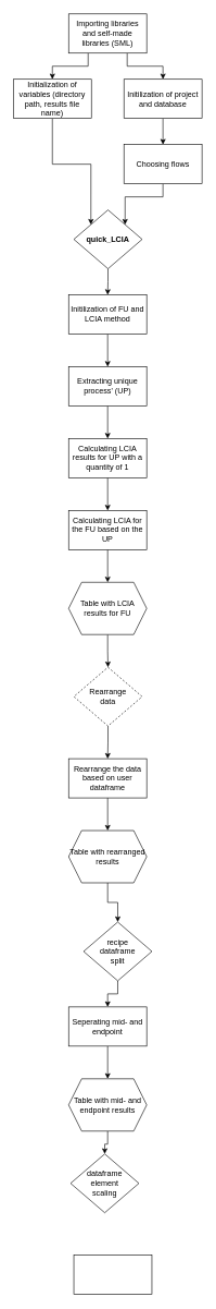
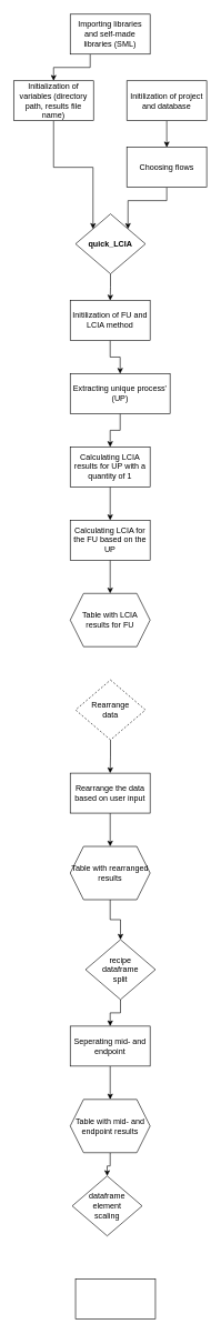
  <mxCell id="0" />
  <mxCell id="1" parent="0" />
  <mxCell id="2" style="edgeStyle=orthogonalEdgeStyle;rounded=0;orthogonalLoop=1;jettySize=auto;html=1;exitX=0.25;exitY=1;exitDx=0;exitDy=0;entryX=0.5;entryY=0;entryDx=0;entryDy=0;" edge="1" parent="1" source="4" target="6"><mxGeometry relative="1" as="geometry" /></mxCell>
- <mxCell id="3" style="edgeStyle=orthogonalEdgeStyle;rounded=0;orthogonalLoop=1;jettySize=auto;html=1;exitX=0.75;exitY=1;exitDx=0;exitDy=0;entryX=0.5;entryY=0;entryDx=0;entryDy=0;" edge="1" parent="1" source="4" target="8"><mxGeometry relative="1" as="geometry" /></mxCell>
  <mxCell id="4" value="&lt;span style=&quot;text-align: center;&quot;&gt;Importing libraries and self-made libraries (SML)&lt;/span&gt;" style="rounded=0;whiteSpace=wrap;html=1;" vertex="1" parent="1"><mxGeometry x="105" y="20" width="120" height="60" as="geometry" /></mxCell>
  <mxCell id="5" style="edgeStyle=orthogonalEdgeStyle;rounded=0;orthogonalLoop=1;jettySize=auto;html=1;entryX=0;entryY=0;entryDx=0;entryDy=0;" edge="1" parent="1" source="6" target="12"><mxGeometry relative="1" as="geometry" /></mxCell>
  <mxCell id="6" value="&lt;span style=&quot;text-align: center;&quot;&gt;Initialization of variables (directory path, results file name) &lt;/span&gt;" style="rounded=0;whiteSpace=wrap;html=1;" vertex="1" parent="1"><mxGeometry x="20" y="120" width="120" height="60" as="geometry" /></mxCell>
  <mxCell id="7" value="" style="edgeStyle=orthogonalEdgeStyle;rounded=0;orthogonalLoop=1;jettySize=auto;html=1;" edge="1" parent="1" source="8" target="10"><mxGeometry relative="1" as="geometry" /></mxCell>
  <mxCell id="8" value="&lt;span style=&quot;text-align: center;&quot;&gt;Initilization of project and database&lt;/span&gt;" style="rounded=0;whiteSpace=wrap;html=1;" vertex="1" parent="1"><mxGeometry x="190" y="120" width="120" height="60" as="geometry" /></mxCell>
  <mxCell id="9" style="edgeStyle=orthogonalEdgeStyle;rounded=0;orthogonalLoop=1;jettySize=auto;html=1;entryX=1;entryY=0;entryDx=0;entryDy=0;" edge="1" parent="1" source="10" target="12"><mxGeometry relative="1" as="geometry" /></mxCell>
  <mxCell id="10" value="Choosing flows" style="rounded=0;whiteSpace=wrap;html=1;" vertex="1" parent="1"><mxGeometry x="190" y="220" width="120" height="60" as="geometry" /></mxCell>
  <mxCell id="11" value="" style="edgeStyle=orthogonalEdgeStyle;rounded=0;orthogonalLoop=1;jettySize=auto;html=1;" edge="1" parent="1" source="12" target="14"><mxGeometry relative="1" as="geometry" /></mxCell>
  <mxCell id="12" value="&lt;b&gt;quick_LCIA&lt;/b&gt;" style="rhombus;whiteSpace=wrap;html=1;" vertex="1" parent="1"><mxGeometry x="113" y="320" width="105" height="90" as="geometry" /></mxCell>
  <mxCell id="13" value="" style="edgeStyle=orthogonalEdgeStyle;rounded=0;orthogonalLoop=1;jettySize=auto;html=1;" edge="1" parent="1" source="14" target="16"><mxGeometry relative="1" as="geometry" /></mxCell>
  <mxCell id="14" value="Initilization of FU and LCIA method" style="rounded=0;whiteSpace=wrap;html=1;" vertex="1" parent="1"><mxGeometry x="105" y="450" width="120" height="60" as="geometry" /></mxCell>
  <mxCell id="15" value="" style="edgeStyle=orthogonalEdgeStyle;rounded=0;orthogonalLoop=1;jettySize=auto;html=1;" edge="1" parent="1" source="16" target="18"><mxGeometry relative="1" as="geometry" /></mxCell>
- <mxCell id="16" value="Extracting unique process' (UP)" style="rounded=0;whiteSpace=wrap;html=1;" vertex="1" parent="1"><mxGeometry x="105" y="560" width="120" height="60" as="geometry" /></mxCell>
+ <mxCell id="16" value="Extracting unique process' (UP)" style="rounded=0;whiteSpace=wrap;html=1;" vertex="1" parent="1"><mxGeometry x="105" y="560" width="150" height="60" as="geometry" /></mxCell>
  <mxCell id="17" value="" style="edgeStyle=orthogonalEdgeStyle;rounded=0;orthogonalLoop=1;jettySize=auto;html=1;" edge="1" parent="1" source="18" target="20"><mxGeometry relative="1" as="geometry" /></mxCell>
  <mxCell id="18" value="Calculating LCIA results for UP with a quantity of 1" style="rounded=0;whiteSpace=wrap;html=1;" vertex="1" parent="1"><mxGeometry x="105" y="670" width="120" height="60" as="geometry" /></mxCell>
  <mxCell id="19" value="" style="edgeStyle=orthogonalEdgeStyle;rounded=0;orthogonalLoop=1;jettySize=auto;html=1;" edge="1" parent="1" source="20" target="22"><mxGeometry relative="1" as="geometry" /></mxCell>
  <mxCell id="20" value="Calculating LCIA for the FU based on the UP" style="rounded=0;whiteSpace=wrap;html=1;" vertex="1" parent="1"><mxGeometry x="105" y="780" width="120" height="60" as="geometry" /></mxCell>
- <mxCell id="21" value="" style="edgeStyle=orthogonalEdgeStyle;rounded=0;orthogonalLoop=1;jettySize=auto;html=1;" edge="1" parent="1" source="22" target="24"><mxGeometry relative="1" as="geometry" /></mxCell>
  <mxCell id="22" value="Table with LCIA results for FU" style="shape=hexagon;perimeter=hexagonPerimeter2;whiteSpace=wrap;html=1;fixedSize=1;" vertex="1" parent="1"><mxGeometry x="105" y="890" width="120" height="80" as="geometry" /></mxCell>
  <mxCell id="23" value="" style="edgeStyle=orthogonalEdgeStyle;rounded=0;orthogonalLoop=1;jettySize=auto;html=1;" edge="1" parent="1" source="24" target="26"><mxGeometry relative="1" as="geometry" /></mxCell>
  <mxCell id="24" value="&lt;div&gt;Rearrange &lt;br&gt;&lt;/div&gt;&lt;div&gt;data&lt;/div&gt;" style="rhombus;whiteSpace=wrap;html=1;dashed=1;" vertex="1" parent="1"><mxGeometry x="113" y="1020" width="105" height="90" as="geometry" /></mxCell>
  <mxCell id="25" value="" style="edgeStyle=orthogonalEdgeStyle;rounded=0;orthogonalLoop=1;jettySize=auto;html=1;" edge="1" parent="1" source="26" target="28"><mxGeometry relative="1" as="geometry" /></mxCell>
- <mxCell id="26" value="Rearrange the data based on user dataframe" style="rounded=0;whiteSpace=wrap;html=1;" vertex="1" parent="1"><mxGeometry x="105" y="1160" width="120" height="60" as="geometry" /></mxCell>
+ <mxCell id="26" value="Rearrange the data based on user input" style="rounded=0;whiteSpace=wrap;html=1;" vertex="1" parent="1"><mxGeometry x="105" y="1160" width="120" height="60" as="geometry" /></mxCell>
  <mxCell id="27" value="" style="edgeStyle=orthogonalEdgeStyle;rounded=0;orthogonalLoop=1;jettySize=auto;html=1;" edge="1" parent="1" source="28" target="30"><mxGeometry relative="1" as="geometry" /></mxCell>
  <mxCell id="28" value="Table with rearranged results" style="shape=hexagon;perimeter=hexagonPerimeter2;whiteSpace=wrap;html=1;fixedSize=1;" vertex="1" parent="1"><mxGeometry x="105" y="1270" width="120" height="80" as="geometry" /></mxCell>
  <mxCell id="29" value="" style="edgeStyle=orthogonalEdgeStyle;rounded=0;orthogonalLoop=1;jettySize=auto;html=1;" edge="1" parent="1" source="30" target="32"><mxGeometry relative="1" as="geometry" /></mxCell>
  <mxCell id="30" value="&lt;div&gt;recipe&lt;/div&gt;&lt;div&gt;dataframe&lt;/div&gt;&lt;div&gt;split&lt;/div&gt;" style="rhombus;whiteSpace=wrap;html=1;" vertex="1" parent="1"><mxGeometry x="128" y="1410" width="105" height="90" as="geometry" /></mxCell>
  <mxCell id="31" value="" style="edgeStyle=orthogonalEdgeStyle;rounded=0;orthogonalLoop=1;jettySize=auto;html=1;" edge="1" parent="1" source="32" target="34"><mxGeometry relative="1" as="geometry" /></mxCell>
  <mxCell id="32" value="Seperating mid- and endpoint" style="rounded=0;whiteSpace=wrap;html=1;" vertex="1" parent="1"><mxGeometry x="105" y="1540" width="120" height="60" as="geometry" /></mxCell>
  <mxCell id="33" value="" style="edgeStyle=orthogonalEdgeStyle;rounded=0;orthogonalLoop=1;jettySize=auto;html=1;" edge="1" parent="1" source="34" target="35"><mxGeometry relative="1" as="geometry" /></mxCell>
  <mxCell id="34" value="Table with mid- and endpoint results" style="shape=hexagon;perimeter=hexagonPerimeter2;whiteSpace=wrap;html=1;fixedSize=1;" vertex="1" parent="1"><mxGeometry x="105" y="1650" width="120" height="80" as="geometry" /></mxCell>
  <mxCell id="35" value="&lt;div&gt;dataframe&lt;/div&gt;&lt;div&gt;element&lt;/div&gt;&lt;div&gt;scaling&lt;br&gt;&lt;/div&gt;" style="rhombus;whiteSpace=wrap;html=1;" vertex="1" parent="1"><mxGeometry x="108" y="1765" width="105" height="90" as="geometry" /></mxCell>
  <mxCell id="36" value="" style="rounded=0;whiteSpace=wrap;html=1;" vertex="1" parent="1"><mxGeometry x="113" y="1920" width="120" height="60" as="geometry" /></mxCell>
